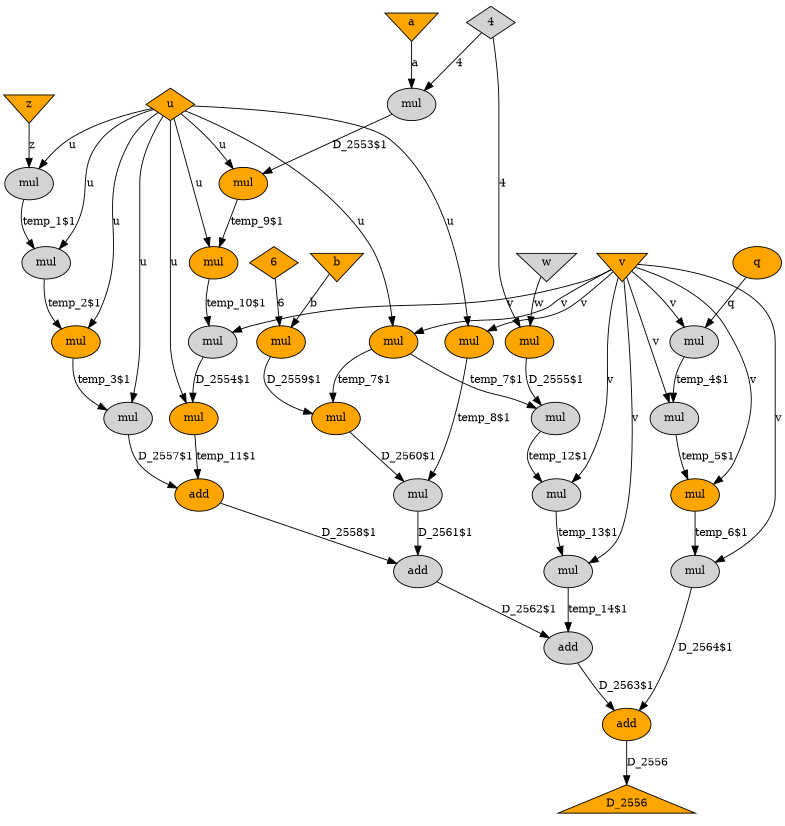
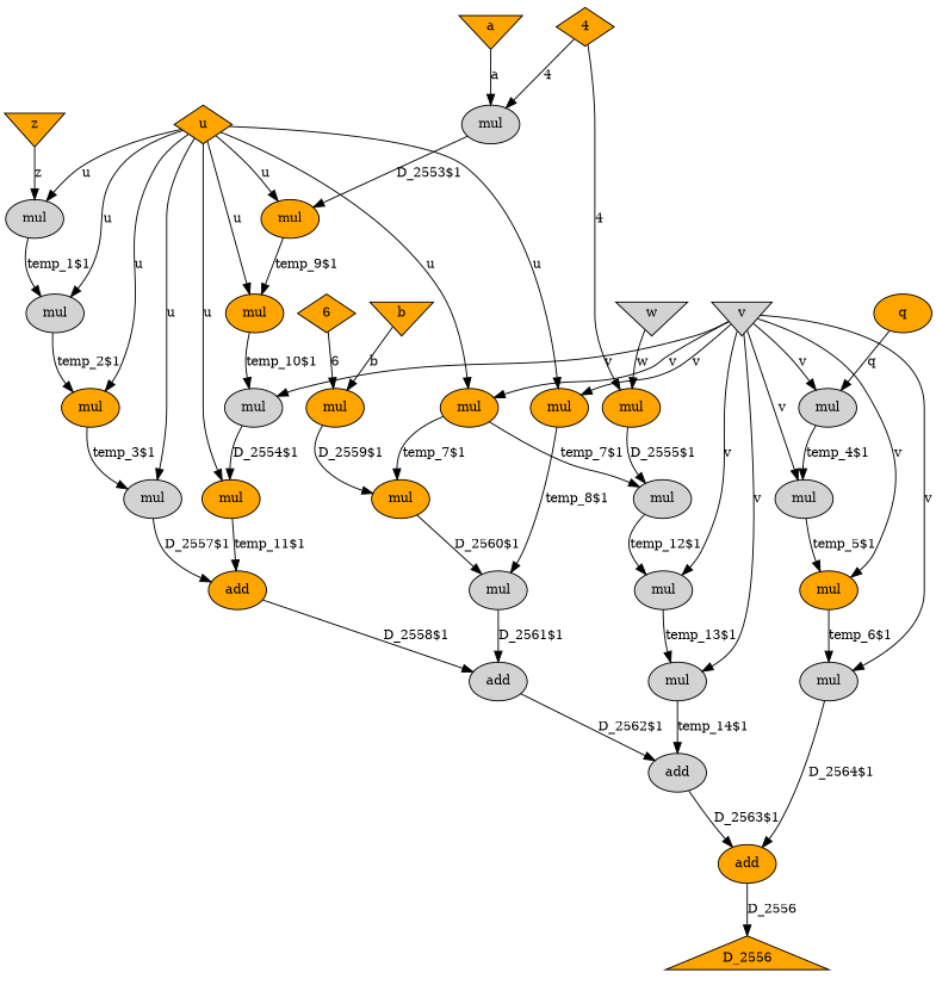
  digraph {
    fontname="DejaVu Serif"
    nodesep=0.175
    rankdir=TB
    node [argix=-1 dataspec=na fillcolor=orange fontname="DejaVu Serif" fontsize=12 ntype=operation shape=ellipse style=filled]
    edge [argix=-1 dataspec=s32 etype=D fontname="DejaVu Serif" fontsize=12 order=1 vtype=localvar]
    n1 [argix=0 dataspec=s32 label=D_2556 ntype=outvar shape=triangle]
    n2 [argix=0 dataspec=s32 label=a ntype=invar shape=invtriangle]
    n3 [fillcolor=lightgrey label=mul]
    n4 [label=mul]
    n5 [label=add]
    n6 [fillcolor=lightgrey label=add]
    n7 [fillcolor=lightgrey label=add]
    n8 [label=add]
    n9 [argix=1 dataspec=s32 label=b ntype=invar shape=invtriangle]
    n10 [label=mul]
    n11 [label=mul]
-   n12 [dataspec=s32 fillcolor=lightgrey label=4 ntype=constant shape=diamond]
+   n12 [dataspec=s32 label=4 ntype=constant shape=diamond]
    n13 [label=mul]
    n14 [fillcolor=lightgrey label=mul]
    n15 [dataspec=s32 label=6 ntype=constant shape=diamond]
    n16 [fillcolor=lightgrey label=mul]
    n17 [fillcolor=lightgrey label=mul]
    n18 [label=mul]
    n19 [fillcolor=lightgrey label=mul]
    n20 [label=mul]
    n21 [fillcolor=lightgrey label=mul]
    n22 [label=mul]
    n23 [fillcolor=lightgrey label=mul]
    n24 [fillcolor=lightgrey label=mul]
    n25 [fillcolor=lightgrey label=mul]
    n26 [fillcolor=lightgrey label=mul]
    n27 [fillcolor=lightgrey label=mul]
    n28 [fillcolor=lightgrey label=mul]
    n29 [label=mul]
    n30 [label=mul]
    n31 [label=mul]
    n32 [argix=2 dataspec=s32 label=q ntype=invar]
    n33 [argix=3 dataspec=s32 label=u ntype=invar shape=diamond]
-   n34 [argix=4 dataspec=s32 label=v ntype=invar shape=invtriangle]
+   n34 [argix=4 dataspec=s32 fillcolor=lightgrey label=v ntype=invar shape=invtriangle]
    n35 [argix=5 dataspec=s32 fillcolor=lightgrey label=w ntype=invar shape=invtriangle]
    n36 [argix=6 dataspec=s32 label=z ntype=invar shape=invtriangle]
    n2 -> n3 [label=a vtype=inarg]
    n3 -> n4 [label="D_2553$1"]
    n4 -> n20 [label="temp_9$1"]
    n5 -> n6 [label="D_2558$1"]
    n6 -> n7 [label="D_2562$1"]
    n7 -> n8 [label="D_2563$1"]
    n8 -> n1 [label=D_2556 vtype=outarg]
    n9 -> n10 [label=b vtype=inarg]
    n10 -> n11 [label="D_2559$1"]
    n11 -> n25 [label="D_2560$1"]
    n12 -> n3 [label=4 order=2 vtype=globalvar]
    n12 -> n13 [label=4 order=2 vtype=globalvar]
    n13 -> n14 [label="D_2555$1"]
    n14 -> n23 [label="temp_12$1"]
    n15 -> n10 [label=6 order=2 vtype=globalvar]
    n16 -> n17 [label="temp_1$1"]
    n17 -> n18 [label="temp_2$1"]
    n18 -> n19 [label="temp_3$1" order=2]
    n19 -> n5 [label="D_2557$1"]
    n20 -> n21 [label="temp_10$1" order=2]
    n21 -> n22 [label="D_2554$1"]
    n22 -> n5 [label="temp_11$1" order=2]
    n23 -> n24 [label="temp_13$1"]
    n24 -> n7 [label="temp_14$1" order=2]
    n25 -> n6 [label="D_2561$1" order=2]
    n26 -> n8 [label="D_2564$1" order=2]
    n27 -> n28 [label="temp_4$1"]
    n28 -> n29 [label="temp_5$1"]
    n29 -> n26 [label="temp_6$1" order=2]
    n30 -> n11 [label="temp_7$1" order=2]
    n30 -> n14 [label="temp_7$1" order=2]
    n31 -> n25 [label="temp_8$1" order=2]
    n32 -> n27 [label=q vtype=inarg]
    n33 -> n4 [label=u order=2 vtype=inarg]
    n33 -> n16 [label=u order=2 vtype=inarg]
    n33 -> n17 [label=u order=2 vtype=inarg]
    n33 -> n18 [label=u order=2 vtype=inarg]
    n33 -> n19 [label=u vtype=inarg]
    n33 -> n20 [label=u order=2 vtype=inarg]
    n33 -> n22 [label=u order=2 vtype=inarg]
    n33 -> n30 [label=u vtype=inarg]
    n33 -> n31 [label=u order=2 vtype=inarg]
    n34 -> n21 [label=v vtype=inarg]
    n34 -> n23 [label=v order=2 vtype=inarg]
    n34 -> n24 [label=v order=2 vtype=inarg]
    n34 -> n26 [label=v vtype=inarg]
    n34 -> n27 [label=v order=2 vtype=inarg]
    n34 -> n28 [label=v order=2 vtype=inarg]
    n34 -> n29 [label=v order=2 vtype=inarg]
    n34 -> n30 [label=v order=2 vtype=inarg]
    n34 -> n31 [label=v vtype=inarg]
    n35 -> n13 [label=w vtype=inarg]
    n36 -> n16 [label=z vtype=inarg]
  }
